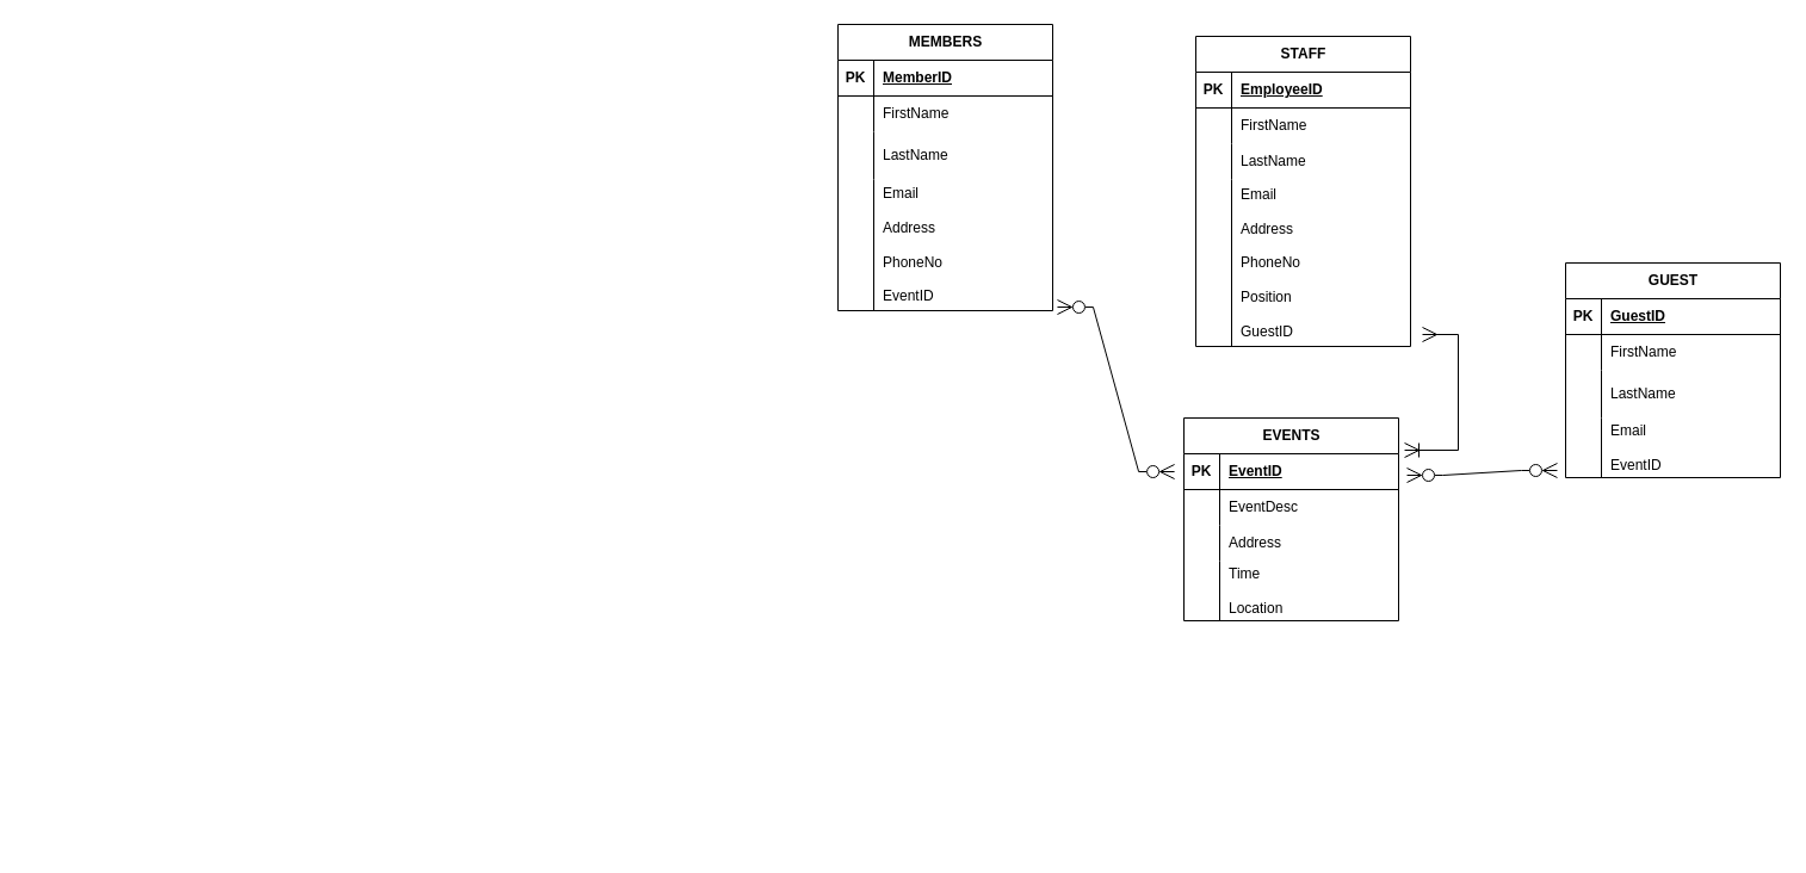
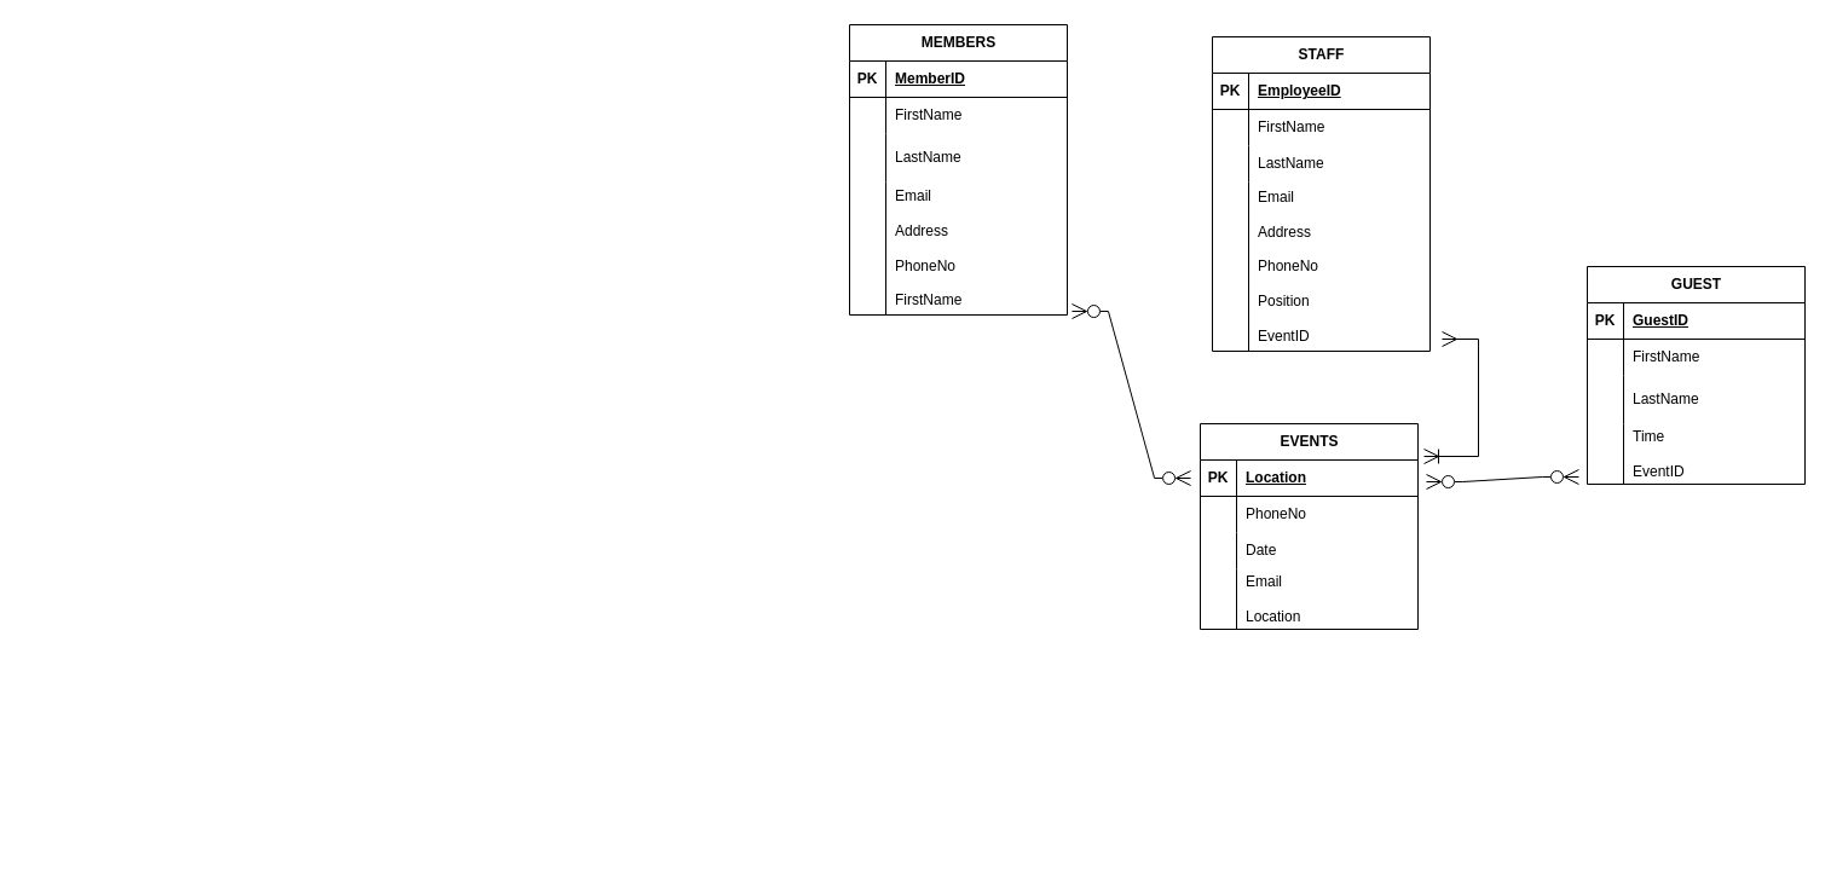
  <mxCell id="0" />
  <mxCell id="1" parent="0" />
  <mxCell id="2" value="GUEST" style="shape=table;startSize=30;container=1;collapsible=1;childLayout=tableLayout;fixedRows=1;rowLines=0;fontStyle=1;align=center;resizeLast=1;html=1;" parent="1" vertex="1"><mxGeometry x="1312" y="220" width="180" height="180" as="geometry" /></mxCell>
  <mxCell id="3" value="" style="shape=tableRow;horizontal=0;startSize=0;swimlaneHead=0;swimlaneBody=0;fillColor=none;collapsible=0;dropTarget=0;points=[[0,0.5],[1,0.5]];portConstraint=eastwest;top=0;left=0;right=0;bottom=1;" parent="2" vertex="1"><mxGeometry y="30" width="180" height="30" as="geometry" /></mxCell>
  <mxCell id="4" value="PK" style="shape=partialRectangle;connectable=0;fillColor=none;top=0;left=0;bottom=0;right=0;fontStyle=1;overflow=hidden;whiteSpace=wrap;html=1;" parent="3" vertex="1"><mxGeometry width="30" height="30" as="geometry"><mxRectangle width="30" height="30" as="alternateBounds" /></mxGeometry></mxCell>
  <mxCell id="5" value="GuestID" style="shape=partialRectangle;connectable=0;fillColor=none;top=0;left=0;bottom=0;right=0;align=left;spacingLeft=6;fontStyle=5;overflow=hidden;whiteSpace=wrap;html=1;" parent="3" vertex="1"><mxGeometry x="30" width="150" height="30" as="geometry"><mxRectangle width="150" height="30" as="alternateBounds" /></mxGeometry></mxCell>
  <mxCell id="6" value="" style="shape=tableRow;horizontal=0;startSize=0;swimlaneHead=0;swimlaneBody=0;fillColor=none;collapsible=0;dropTarget=0;points=[[0,0.5],[1,0.5]];portConstraint=eastwest;top=0;left=0;right=0;bottom=0;" parent="2" vertex="1"><mxGeometry y="60" width="180" height="30" as="geometry" /></mxCell>
  <mxCell id="7" value="" style="shape=partialRectangle;connectable=0;fillColor=none;top=0;left=0;bottom=0;right=0;editable=1;overflow=hidden;whiteSpace=wrap;html=1;" parent="6" vertex="1"><mxGeometry width="30" height="30" as="geometry"><mxRectangle width="30" height="30" as="alternateBounds" /></mxGeometry></mxCell>
  <mxCell id="8" value="FirstName" style="shape=partialRectangle;connectable=0;fillColor=none;top=0;left=0;bottom=0;right=0;align=left;spacingLeft=6;overflow=hidden;whiteSpace=wrap;html=1;" parent="6" vertex="1"><mxGeometry x="30" width="150" height="30" as="geometry"><mxRectangle width="150" height="30" as="alternateBounds" /></mxGeometry></mxCell>
  <mxCell id="9" value="" style="shape=tableRow;horizontal=0;startSize=0;swimlaneHead=0;swimlaneBody=0;fillColor=none;collapsible=0;dropTarget=0;points=[[0,0.5],[1,0.5]];portConstraint=eastwest;top=0;left=0;right=0;bottom=0;" parent="2" vertex="1"><mxGeometry y="90" width="180" height="40" as="geometry" /></mxCell>
  <mxCell id="10" value="" style="shape=partialRectangle;connectable=0;fillColor=none;top=0;left=0;bottom=0;right=0;editable=1;overflow=hidden;whiteSpace=wrap;html=1;" parent="9" vertex="1"><mxGeometry width="30" height="40" as="geometry"><mxRectangle width="30" height="40" as="alternateBounds" /></mxGeometry></mxCell>
  <mxCell id="11" value="LastName" style="shape=partialRectangle;connectable=0;fillColor=none;top=0;left=0;bottom=0;right=0;align=left;spacingLeft=6;overflow=hidden;whiteSpace=wrap;html=1;" parent="9" vertex="1"><mxGeometry x="30" width="150" height="40" as="geometry"><mxRectangle width="150" height="40" as="alternateBounds" /></mxGeometry></mxCell>
  <mxCell id="12" value="" style="shape=tableRow;horizontal=0;startSize=0;swimlaneHead=0;swimlaneBody=0;fillColor=none;collapsible=0;dropTarget=0;points=[[0,0.5],[1,0.5]];portConstraint=eastwest;top=0;left=0;right=0;bottom=0;" parent="2" vertex="1"><mxGeometry y="130" width="180" height="50" as="geometry" /></mxCell>
  <mxCell id="13" value="" style="shape=partialRectangle;connectable=0;fillColor=none;top=0;left=0;bottom=0;right=0;editable=1;overflow=hidden;whiteSpace=wrap;html=1;" parent="12" vertex="1"><mxGeometry width="30" height="50" as="geometry"><mxRectangle width="30" height="50" as="alternateBounds" /></mxGeometry></mxCell>
- <mxCell id="14" value="Email&lt;div&gt;&lt;br&gt;&lt;div&gt;EventID&lt;/div&gt;&lt;/div&gt;" style="shape=partialRectangle;connectable=0;fillColor=none;top=0;left=0;bottom=0;right=0;align=left;spacingLeft=6;overflow=hidden;whiteSpace=wrap;html=1;" parent="12" vertex="1"><mxGeometry x="30" width="150" height="50" as="geometry"><mxRectangle width="150" height="50" as="alternateBounds" /></mxGeometry></mxCell>
+ <mxCell id="14" value="Time&lt;div&gt;&lt;br&gt;&lt;div&gt;EventID&lt;/div&gt;&lt;/div&gt;" style="shape=partialRectangle;connectable=0;fillColor=none;top=0;left=0;bottom=0;right=0;align=left;spacingLeft=6;overflow=hidden;whiteSpace=wrap;html=1;" parent="12" vertex="1"><mxGeometry x="30" width="150" height="50" as="geometry"><mxRectangle width="150" height="50" as="alternateBounds" /></mxGeometry></mxCell>
  <mxCell id="15" value="" style="fontSize=12;html=1;endArrow=ERzeroToMany;startArrow=ERzeroToMany;rounded=0;endSize=10;startSize=10;startFill=0;elbow=vertical;edgeStyle=entityRelationEdgeStyle;endFill=0;entryX=-0.044;entryY=0.5;entryDx=0;entryDy=0;entryPerimeter=0;exitX=1.022;exitY=0.973;exitDx=0;exitDy=0;exitPerimeter=0;" parent="1" source="39" target="44" edge="1"><mxGeometry width="100" height="100" relative="1" as="geometry"><mxPoint x="782" y="250" as="sourcePoint" /><mxPoint x="702" y="280" as="targetPoint" /><Array as="points"><mxPoint x="510.14" y="562.98" /><mxPoint x="643.08" y="402" /><mxPoint x="812" y="320" /></Array></mxGeometry></mxCell>
  <mxCell id="16" value="STAFF" style="shape=table;startSize=30;container=1;collapsible=1;childLayout=tableLayout;fixedRows=1;rowLines=0;fontStyle=1;align=center;resizeLast=1;html=1;" parent="1" vertex="1"><mxGeometry x="1002" y="30" width="180" height="260" as="geometry" /></mxCell>
  <mxCell id="17" value="" style="shape=tableRow;horizontal=0;startSize=0;swimlaneHead=0;swimlaneBody=0;fillColor=none;collapsible=0;dropTarget=0;points=[[0,0.5],[1,0.5]];portConstraint=eastwest;top=0;left=0;right=0;bottom=1;" parent="16" vertex="1"><mxGeometry y="30" width="180" height="30" as="geometry" /></mxCell>
  <mxCell id="18" value="PK" style="shape=partialRectangle;connectable=0;fillColor=none;top=0;left=0;bottom=0;right=0;fontStyle=1;overflow=hidden;whiteSpace=wrap;html=1;" parent="17" vertex="1"><mxGeometry width="30" height="30" as="geometry"><mxRectangle width="30" height="30" as="alternateBounds" /></mxGeometry></mxCell>
  <mxCell id="19" value="EmployeeID" style="shape=partialRectangle;connectable=0;fillColor=none;top=0;left=0;bottom=0;right=0;align=left;spacingLeft=6;fontStyle=5;overflow=hidden;whiteSpace=wrap;html=1;" parent="17" vertex="1"><mxGeometry x="30" width="150" height="30" as="geometry"><mxRectangle width="150" height="30" as="alternateBounds" /></mxGeometry></mxCell>
  <mxCell id="20" value="" style="shape=tableRow;horizontal=0;startSize=0;swimlaneHead=0;swimlaneBody=0;fillColor=none;collapsible=0;dropTarget=0;points=[[0,0.5],[1,0.5]];portConstraint=eastwest;top=0;left=0;right=0;bottom=0;" parent="16" vertex="1"><mxGeometry y="60" width="180" height="30" as="geometry" /></mxCell>
  <mxCell id="21" value="" style="shape=partialRectangle;connectable=0;fillColor=none;top=0;left=0;bottom=0;right=0;editable=1;overflow=hidden;whiteSpace=wrap;html=1;" parent="20" vertex="1"><mxGeometry width="30" height="30" as="geometry"><mxRectangle width="30" height="30" as="alternateBounds" /></mxGeometry></mxCell>
  <mxCell id="22" value="FirstName" style="shape=partialRectangle;connectable=0;fillColor=none;top=0;left=0;bottom=0;right=0;align=left;spacingLeft=6;overflow=hidden;whiteSpace=wrap;html=1;" parent="20" vertex="1"><mxGeometry x="30" width="150" height="30" as="geometry"><mxRectangle width="150" height="30" as="alternateBounds" /></mxGeometry></mxCell>
  <mxCell id="23" value="" style="shape=tableRow;horizontal=0;startSize=0;swimlaneHead=0;swimlaneBody=0;fillColor=none;collapsible=0;dropTarget=0;points=[[0,0.5],[1,0.5]];portConstraint=eastwest;top=0;left=0;right=0;bottom=0;" parent="16" vertex="1"><mxGeometry y="90" width="180" height="30" as="geometry" /></mxCell>
  <mxCell id="24" value="" style="shape=partialRectangle;connectable=0;fillColor=none;top=0;left=0;bottom=0;right=0;editable=1;overflow=hidden;whiteSpace=wrap;html=1;" parent="23" vertex="1"><mxGeometry width="30" height="30" as="geometry"><mxRectangle width="30" height="30" as="alternateBounds" /></mxGeometry></mxCell>
  <mxCell id="25" value="LastName" style="shape=partialRectangle;connectable=0;fillColor=none;top=0;left=0;bottom=0;right=0;align=left;spacingLeft=6;overflow=hidden;whiteSpace=wrap;html=1;" parent="23" vertex="1"><mxGeometry x="30" width="150" height="30" as="geometry"><mxRectangle width="150" height="30" as="alternateBounds" /></mxGeometry></mxCell>
  <mxCell id="26" value="" style="shape=tableRow;horizontal=0;startSize=0;swimlaneHead=0;swimlaneBody=0;fillColor=none;collapsible=0;dropTarget=0;points=[[0,0.5],[1,0.5]];portConstraint=eastwest;top=0;left=0;right=0;bottom=0;" parent="16" vertex="1"><mxGeometry y="120" width="180" height="140" as="geometry" /></mxCell>
  <mxCell id="27" value="" style="shape=partialRectangle;connectable=0;fillColor=none;top=0;left=0;bottom=0;right=0;editable=1;overflow=hidden;whiteSpace=wrap;html=1;" parent="26" vertex="1"><mxGeometry width="30" height="140" as="geometry"><mxRectangle width="30" height="140" as="alternateBounds" /></mxGeometry></mxCell>
- <mxCell id="28" value="Email&lt;div&gt;&lt;br&gt;&lt;/div&gt;&lt;div&gt;Address&lt;/div&gt;&lt;div&gt;&lt;br&gt;&lt;/div&gt;&lt;div&gt;PhoneNo&lt;/div&gt;&lt;div&gt;&lt;br&gt;&lt;/div&gt;&lt;div&gt;Position&lt;/div&gt;&lt;div&gt;&lt;br&gt;&lt;/div&gt;&lt;div&gt;GuestID&lt;/div&gt;" style="shape=partialRectangle;connectable=0;fillColor=none;top=0;left=0;bottom=0;right=0;align=left;spacingLeft=6;overflow=hidden;whiteSpace=wrap;html=1;" parent="26" vertex="1"><mxGeometry x="30" width="150" height="140" as="geometry"><mxRectangle width="150" height="140" as="alternateBounds" /></mxGeometry></mxCell>
+ <mxCell id="28" value="Email&lt;div&gt;&lt;br&gt;&lt;/div&gt;&lt;div&gt;Address&lt;/div&gt;&lt;div&gt;&lt;br&gt;&lt;/div&gt;&lt;div&gt;PhoneNo&lt;/div&gt;&lt;div&gt;&lt;br&gt;&lt;/div&gt;&lt;div&gt;Position&lt;/div&gt;&lt;div&gt;&lt;br&gt;&lt;/div&gt;&lt;div&gt;EventID&lt;/div&gt;" style="shape=partialRectangle;connectable=0;fillColor=none;top=0;left=0;bottom=0;right=0;align=left;spacingLeft=6;overflow=hidden;whiteSpace=wrap;html=1;" parent="26" vertex="1"><mxGeometry x="30" width="150" height="140" as="geometry"><mxRectangle width="150" height="140" as="alternateBounds" /></mxGeometry></mxCell>
  <mxCell id="29" value="MEMBERS" style="shape=table;startSize=30;container=1;collapsible=1;childLayout=tableLayout;fixedRows=1;rowLines=0;fontStyle=1;align=center;resizeLast=1;html=1;" parent="1" vertex="1"><mxGeometry x="702" y="20" width="180" height="240" as="geometry" /></mxCell>
  <mxCell id="30" value="" style="shape=tableRow;horizontal=0;startSize=0;swimlaneHead=0;swimlaneBody=0;fillColor=none;collapsible=0;dropTarget=0;points=[[0,0.5],[1,0.5]];portConstraint=eastwest;top=0;left=0;right=0;bottom=1;" parent="29" vertex="1"><mxGeometry y="30" width="180" height="30" as="geometry" /></mxCell>
  <mxCell id="31" value="PK" style="shape=partialRectangle;connectable=0;fillColor=none;top=0;left=0;bottom=0;right=0;fontStyle=1;overflow=hidden;whiteSpace=wrap;html=1;" parent="30" vertex="1"><mxGeometry width="30" height="30" as="geometry"><mxRectangle width="30" height="30" as="alternateBounds" /></mxGeometry></mxCell>
  <mxCell id="32" value="MemberID" style="shape=partialRectangle;connectable=0;fillColor=none;top=0;left=0;bottom=0;right=0;align=left;spacingLeft=6;fontStyle=5;overflow=hidden;whiteSpace=wrap;html=1;" parent="30" vertex="1"><mxGeometry x="30" width="150" height="30" as="geometry"><mxRectangle width="150" height="30" as="alternateBounds" /></mxGeometry></mxCell>
  <mxCell id="33" value="" style="shape=tableRow;horizontal=0;startSize=0;swimlaneHead=0;swimlaneBody=0;fillColor=none;collapsible=0;dropTarget=0;points=[[0,0.5],[1,0.5]];portConstraint=eastwest;top=0;left=0;right=0;bottom=0;" parent="29" vertex="1"><mxGeometry y="60" width="180" height="30" as="geometry" /></mxCell>
  <mxCell id="34" value="" style="shape=partialRectangle;connectable=0;fillColor=none;top=0;left=0;bottom=0;right=0;editable=1;overflow=hidden;whiteSpace=wrap;html=1;" parent="33" vertex="1"><mxGeometry width="30" height="30" as="geometry"><mxRectangle width="30" height="30" as="alternateBounds" /></mxGeometry></mxCell>
  <mxCell id="35" value="FirstName" style="shape=partialRectangle;connectable=0;fillColor=none;top=0;left=0;bottom=0;right=0;align=left;spacingLeft=6;overflow=hidden;whiteSpace=wrap;html=1;" parent="33" vertex="1"><mxGeometry x="30" width="150" height="30" as="geometry"><mxRectangle width="150" height="30" as="alternateBounds" /></mxGeometry></mxCell>
  <mxCell id="36" value="" style="shape=tableRow;horizontal=0;startSize=0;swimlaneHead=0;swimlaneBody=0;fillColor=none;collapsible=0;dropTarget=0;points=[[0,0.5],[1,0.5]];portConstraint=eastwest;top=0;left=0;right=0;bottom=0;" parent="29" vertex="1"><mxGeometry y="90" width="180" height="40" as="geometry" /></mxCell>
  <mxCell id="37" value="" style="shape=partialRectangle;connectable=0;fillColor=none;top=0;left=0;bottom=0;right=0;editable=1;overflow=hidden;whiteSpace=wrap;html=1;" parent="36" vertex="1"><mxGeometry width="30" height="40" as="geometry"><mxRectangle width="30" height="40" as="alternateBounds" /></mxGeometry></mxCell>
  <mxCell id="38" value="LastName" style="shape=partialRectangle;connectable=0;fillColor=none;top=0;left=0;bottom=0;right=0;align=left;spacingLeft=6;overflow=hidden;whiteSpace=wrap;html=1;" parent="36" vertex="1"><mxGeometry x="30" width="150" height="40" as="geometry"><mxRectangle width="150" height="40" as="alternateBounds" /></mxGeometry></mxCell>
  <mxCell id="39" value="" style="shape=tableRow;horizontal=0;startSize=0;swimlaneHead=0;swimlaneBody=0;fillColor=none;collapsible=0;dropTarget=0;points=[[0,0.5],[1,0.5]];portConstraint=eastwest;top=0;left=0;right=0;bottom=0;" parent="29" vertex="1"><mxGeometry y="130" width="180" height="110" as="geometry" /></mxCell>
  <mxCell id="40" value="" style="shape=partialRectangle;connectable=0;fillColor=none;top=0;left=0;bottom=0;right=0;editable=1;overflow=hidden;whiteSpace=wrap;html=1;" parent="39" vertex="1"><mxGeometry width="30" height="110" as="geometry"><mxRectangle width="30" height="110" as="alternateBounds" /></mxGeometry></mxCell>
- <mxCell id="41" value="Email&lt;div&gt;&lt;br&gt;&lt;/div&gt;&lt;div&gt;Address&lt;/div&gt;&lt;div&gt;&lt;br&gt;&lt;/div&gt;&lt;div&gt;PhoneNo&lt;/div&gt;&lt;div&gt;&lt;br&gt;&lt;/div&gt;&lt;div&gt;EventID&lt;/div&gt;" style="shape=partialRectangle;connectable=0;fillColor=none;top=0;left=0;bottom=0;right=0;align=left;spacingLeft=6;overflow=hidden;whiteSpace=wrap;html=1;" parent="39" vertex="1"><mxGeometry x="30" width="150" height="110" as="geometry"><mxRectangle width="150" height="110" as="alternateBounds" /></mxGeometry></mxCell>
+ <mxCell id="41" value="Email&lt;div&gt;&lt;br&gt;&lt;/div&gt;&lt;div&gt;Address&lt;/div&gt;&lt;div&gt;&lt;br&gt;&lt;/div&gt;&lt;div&gt;PhoneNo&lt;/div&gt;&lt;div&gt;&lt;br&gt;&lt;/div&gt;&lt;div&gt;FirstName&lt;/div&gt;" style="shape=partialRectangle;connectable=0;fillColor=none;top=0;left=0;bottom=0;right=0;align=left;spacingLeft=6;overflow=hidden;whiteSpace=wrap;html=1;" parent="39" vertex="1"><mxGeometry x="30" width="150" height="110" as="geometry"><mxRectangle width="150" height="110" as="alternateBounds" /></mxGeometry></mxCell>
  <mxCell id="42" value="" style="fontSize=12;html=1;endArrow=ERzeroToMany;startArrow=ERzeroToMany;rounded=0;endSize=10;startSize=10;startFill=0;elbow=vertical;edgeStyle=entityRelationEdgeStyle;endFill=0;exitX=1.039;exitY=0.6;exitDx=0;exitDy=0;exitPerimeter=0;entryX=-0.039;entryY=0.88;entryDx=0;entryDy=0;entryPerimeter=0;" parent="1" source="44" target="12" edge="1"><mxGeometry width="100" height="100" relative="1" as="geometry"><mxPoint x="1392" y="375" as="sourcePoint" /><mxPoint x="1242" y="435" as="targetPoint" /><Array as="points"><mxPoint x="20.14" y="709.98" /><mxPoint x="153.08" y="549" /></Array></mxGeometry></mxCell>
  <mxCell id="43" value="EVENTS" style="shape=table;startSize=30;container=1;collapsible=1;childLayout=tableLayout;fixedRows=1;rowLines=0;fontStyle=1;align=center;resizeLast=1;html=1;" parent="1" vertex="1"><mxGeometry x="992" y="350" width="180" height="170" as="geometry" /></mxCell>
  <mxCell id="44" value="" style="shape=tableRow;horizontal=0;startSize=0;swimlaneHead=0;swimlaneBody=0;fillColor=none;collapsible=0;dropTarget=0;points=[[0,0.5],[1,0.5]];portConstraint=eastwest;top=0;left=0;right=0;bottom=1;" parent="43" vertex="1"><mxGeometry y="30" width="180" height="30" as="geometry" /></mxCell>
  <mxCell id="45" value="PK" style="shape=partialRectangle;connectable=0;fillColor=none;top=0;left=0;bottom=0;right=0;fontStyle=1;overflow=hidden;whiteSpace=wrap;html=1;" parent="44" vertex="1"><mxGeometry width="30" height="30" as="geometry"><mxRectangle width="30" height="30" as="alternateBounds" /></mxGeometry></mxCell>
- <mxCell id="46" value="EventID" style="shape=partialRectangle;connectable=0;fillColor=none;top=0;left=0;bottom=0;right=0;align=left;spacingLeft=6;fontStyle=5;overflow=hidden;whiteSpace=wrap;html=1;" parent="44" vertex="1"><mxGeometry x="30" width="150" height="30" as="geometry"><mxRectangle width="150" height="30" as="alternateBounds" /></mxGeometry></mxCell>
+ <mxCell id="46" value="Location" style="shape=partialRectangle;connectable=0;fillColor=none;top=0;left=0;bottom=0;right=0;align=left;spacingLeft=6;fontStyle=5;overflow=hidden;whiteSpace=wrap;html=1;" parent="44" vertex="1"><mxGeometry x="30" width="150" height="30" as="geometry"><mxRectangle width="150" height="30" as="alternateBounds" /></mxGeometry></mxCell>
  <mxCell id="47" value="" style="shape=tableRow;horizontal=0;startSize=0;swimlaneHead=0;swimlaneBody=0;fillColor=none;collapsible=0;dropTarget=0;points=[[0,0.5],[1,0.5]];portConstraint=eastwest;top=0;left=0;right=0;bottom=0;" parent="43" vertex="1"><mxGeometry y="60" width="180" height="30" as="geometry" /></mxCell>
  <mxCell id="48" value="" style="shape=partialRectangle;connectable=0;fillColor=none;top=0;left=0;bottom=0;right=0;editable=1;overflow=hidden;whiteSpace=wrap;html=1;" parent="47" vertex="1"><mxGeometry width="30" height="30" as="geometry"><mxRectangle width="30" height="30" as="alternateBounds" /></mxGeometry></mxCell>
- <mxCell id="49" value="EventDesc" style="shape=partialRectangle;connectable=0;fillColor=none;top=0;left=0;bottom=0;right=0;align=left;spacingLeft=6;overflow=hidden;whiteSpace=wrap;html=1;" parent="47" vertex="1"><mxGeometry x="30" width="150" height="30" as="geometry"><mxRectangle width="150" height="30" as="alternateBounds" /></mxGeometry></mxCell>
+ <mxCell id="49" value="PhoneNo" style="shape=partialRectangle;connectable=0;fillColor=none;top=0;left=0;bottom=0;right=0;align=left;spacingLeft=6;overflow=hidden;whiteSpace=wrap;html=1;" parent="47" vertex="1"><mxGeometry x="30" width="150" height="30" as="geometry"><mxRectangle width="150" height="30" as="alternateBounds" /></mxGeometry></mxCell>
  <mxCell id="50" value="" style="shape=tableRow;horizontal=0;startSize=0;swimlaneHead=0;swimlaneBody=0;fillColor=none;collapsible=0;dropTarget=0;points=[[0,0.5],[1,0.5]];portConstraint=eastwest;top=0;left=0;right=0;bottom=0;" parent="43" vertex="1"><mxGeometry y="90" width="180" height="30" as="geometry" /></mxCell>
  <mxCell id="51" value="" style="shape=partialRectangle;connectable=0;fillColor=none;top=0;left=0;bottom=0;right=0;editable=1;overflow=hidden;whiteSpace=wrap;html=1;" parent="50" vertex="1"><mxGeometry width="30" height="30" as="geometry"><mxRectangle width="30" height="30" as="alternateBounds" /></mxGeometry></mxCell>
- <mxCell id="52" value="Address" style="shape=partialRectangle;connectable=0;fillColor=none;top=0;left=0;bottom=0;right=0;align=left;spacingLeft=6;overflow=hidden;whiteSpace=wrap;html=1;" parent="50" vertex="1"><mxGeometry x="30" width="150" height="30" as="geometry"><mxRectangle width="150" height="30" as="alternateBounds" /></mxGeometry></mxCell>
+ <mxCell id="52" value="Date" style="shape=partialRectangle;connectable=0;fillColor=none;top=0;left=0;bottom=0;right=0;align=left;spacingLeft=6;overflow=hidden;whiteSpace=wrap;html=1;" parent="50" vertex="1"><mxGeometry x="30" width="150" height="30" as="geometry"><mxRectangle width="150" height="30" as="alternateBounds" /></mxGeometry></mxCell>
  <mxCell id="53" value="" style="shape=tableRow;horizontal=0;startSize=0;swimlaneHead=0;swimlaneBody=0;fillColor=none;collapsible=0;dropTarget=0;points=[[0,0.5],[1,0.5]];portConstraint=eastwest;top=0;left=0;right=0;bottom=0;" parent="43" vertex="1"><mxGeometry y="120" width="180" height="50" as="geometry" /></mxCell>
  <mxCell id="54" value="" style="shape=partialRectangle;connectable=0;fillColor=none;top=0;left=0;bottom=0;right=0;editable=1;overflow=hidden;whiteSpace=wrap;html=1;" parent="53" vertex="1"><mxGeometry width="30" height="50" as="geometry"><mxRectangle width="30" height="50" as="alternateBounds" /></mxGeometry></mxCell>
- <mxCell id="55" value="Time&lt;div&gt;&lt;br&gt;&lt;div&gt;Location&lt;/div&gt;&lt;/div&gt;" style="shape=partialRectangle;connectable=0;fillColor=none;top=0;left=0;bottom=0;right=0;align=left;spacingLeft=6;overflow=hidden;whiteSpace=wrap;html=1;" parent="53" vertex="1"><mxGeometry x="30" width="150" height="50" as="geometry"><mxRectangle width="150" height="50" as="alternateBounds" /></mxGeometry></mxCell>
+ <mxCell id="55" value="Email&lt;div&gt;&lt;br&gt;&lt;div&gt;Location&lt;/div&gt;&lt;/div&gt;" style="shape=partialRectangle;connectable=0;fillColor=none;top=0;left=0;bottom=0;right=0;align=left;spacingLeft=6;overflow=hidden;whiteSpace=wrap;html=1;" parent="53" vertex="1"><mxGeometry x="30" width="150" height="50" as="geometry"><mxRectangle width="150" height="50" as="alternateBounds" /></mxGeometry></mxCell>
  <mxCell id="56" value="" style="fontSize=12;html=1;endArrow=ERoneToMany;startArrow=ERmany;rounded=0;endSize=10;startSize=10;startFill=0;elbow=vertical;edgeStyle=entityRelationEdgeStyle;endFill=0;entryX=1.028;entryY=-0.1;entryDx=0;entryDy=0;entryPerimeter=0;" parent="1" target="44" edge="1"><mxGeometry width="100" height="100" relative="1" as="geometry"><mxPoint x="1192" y="280" as="sourcePoint" /><mxPoint x="1212" y="364.96" as="targetPoint" /><Array as="points"><mxPoint x="206.12" y="400.98" /><mxPoint x="339.06" y="240" /></Array></mxGeometry></mxCell>
